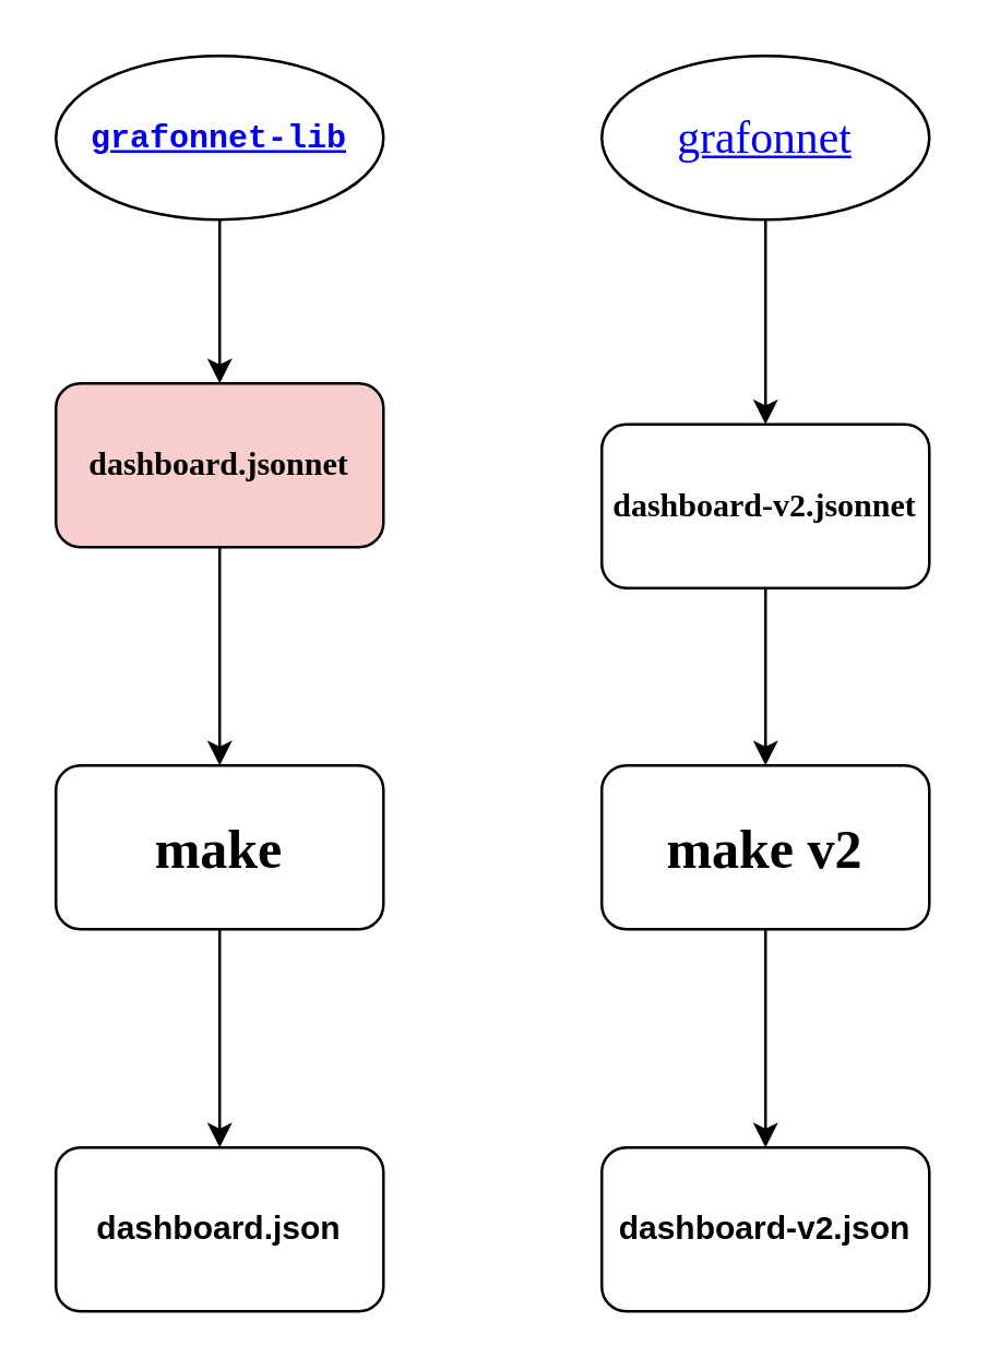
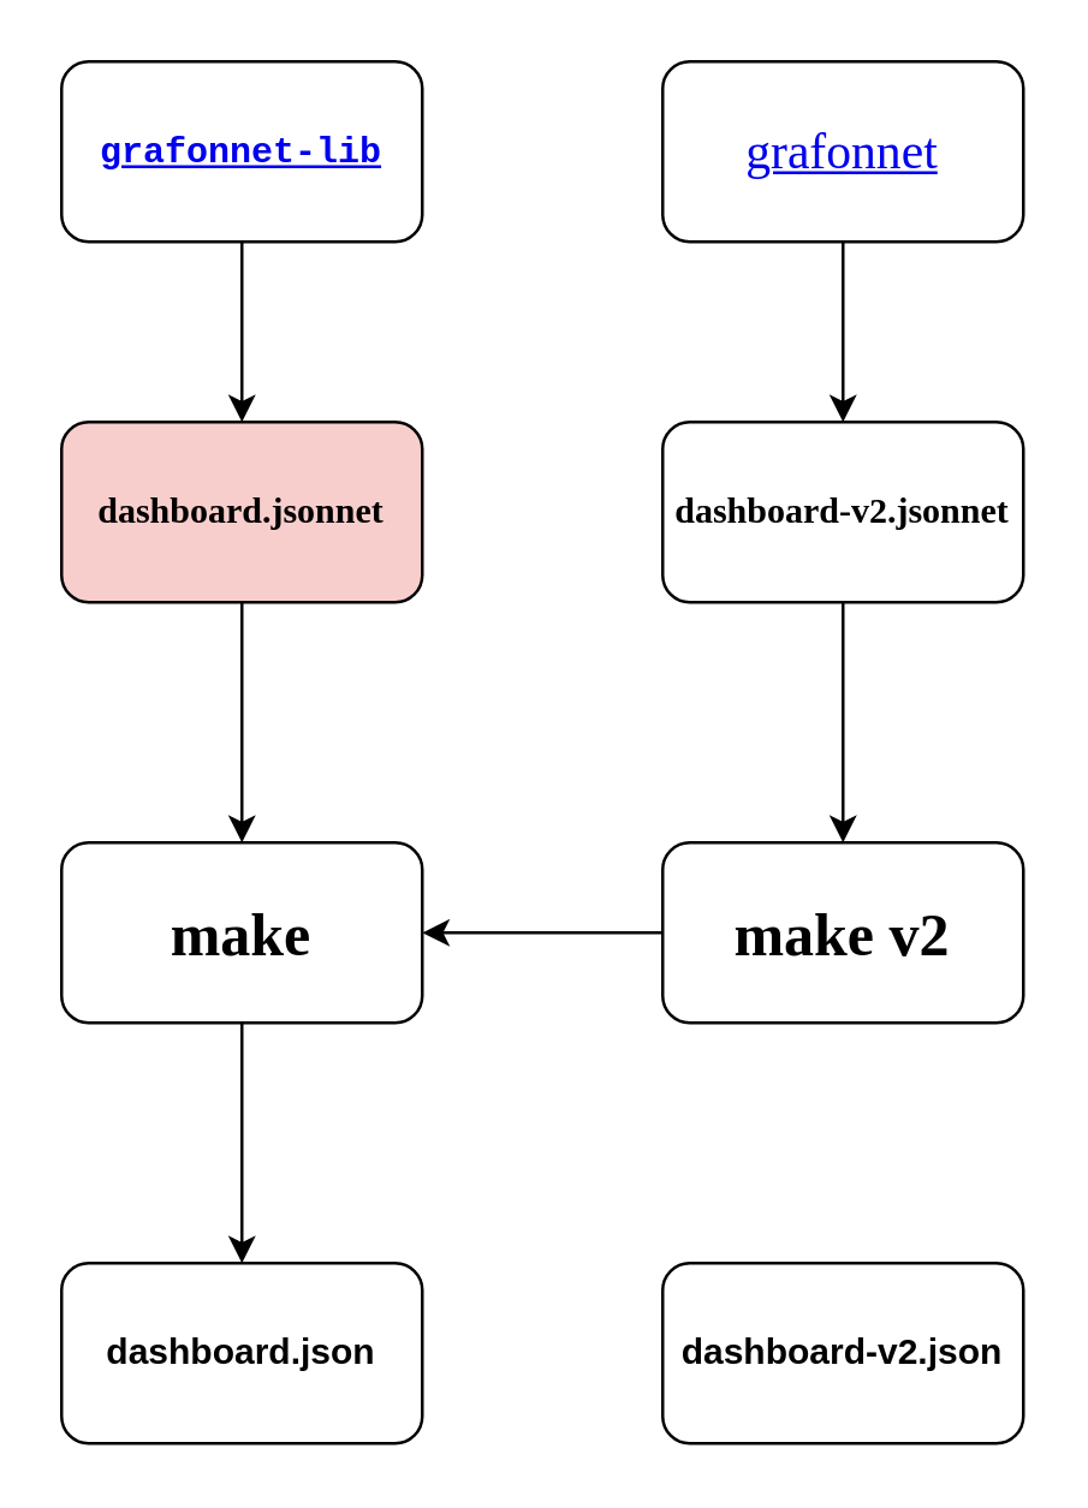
  <mxCell id="0" />
  <mxCell id="1" parent="0" />
  <mxCell id="2" value="" style="edgeStyle=orthogonalEdgeStyle;rounded=0;orthogonalLoop=1;jettySize=auto;html=1;" edge="1" parent="1" source="3" target="7"><mxGeometry relative="1" as="geometry" /></mxCell>
  <mxCell id="3" value="&lt;font face=&quot;Comic Sans MS&quot;&gt;&lt;b&gt;dashboard.jsonnet&lt;/b&gt;&lt;/font&gt;" style="rounded=1;whiteSpace=wrap;html=1;fillColor=#f8cecc;" vertex="1" parent="1"><mxGeometry x="20" y="140" width="120" height="60" as="geometry" /></mxCell>
  <mxCell id="4" value="" style="edgeStyle=orthogonalEdgeStyle;rounded=0;orthogonalLoop=1;jettySize=auto;html=1;" edge="1" parent="1" source="5" target="9"><mxGeometry relative="1" as="geometry" /></mxCell>
- <mxCell id="5" value="&lt;b&gt;&lt;font face=&quot;Comic Sans MS&quot;&gt;dashboard-v2.jsonnet&lt;/font&gt;&lt;/b&gt;" style="rounded=1;whiteSpace=wrap;html=1;" vertex="1" parent="1"><mxGeometry x="220" y="155" width="120" height="60" as="geometry" /></mxCell>
+ <mxCell id="5" value="&lt;b&gt;&lt;font face=&quot;Comic Sans MS&quot;&gt;dashboard-v2.jsonnet&lt;/font&gt;&lt;/b&gt;" style="rounded=1;whiteSpace=wrap;html=1;" vertex="1" parent="1"><mxGeometry x="220" y="140" width="120" height="60" as="geometry" /></mxCell>
  <mxCell id="6" value="" style="edgeStyle=orthogonalEdgeStyle;rounded=0;orthogonalLoop=1;jettySize=auto;html=1;" edge="1" parent="1" source="7" target="10"><mxGeometry relative="1" as="geometry" /></mxCell>
  <mxCell id="7" value="&lt;b style=&quot;&quot;&gt;&lt;font style=&quot;font-size: 20px;&quot; face=&quot;Comic Sans MS&quot;&gt;make&lt;/font&gt;&lt;/b&gt;" style="rounded=1;whiteSpace=wrap;html=1;" vertex="1" parent="1"><mxGeometry x="20" y="280" width="120" height="60" as="geometry" /></mxCell>
- <mxCell id="8" value="" style="edgeStyle=orthogonalEdgeStyle;rounded=0;orthogonalLoop=1;jettySize=auto;html=1;" edge="1" parent="1" source="9" target="11"><mxGeometry relative="1" as="geometry" /></mxCell>
+ <mxCell id="8" value="" style="edgeStyle=orthogonalEdgeStyle;rounded=0;orthogonalLoop=1;jettySize=auto;html=1;" edge="1" parent="1" source="9" target="7"><mxGeometry relative="1" as="geometry" /></mxCell>
  <mxCell id="9" value="&lt;font face=&quot;Comic Sans MS&quot; style=&quot;font-size: 20px;&quot;&gt;&lt;b&gt;make v2&lt;/b&gt;&lt;/font&gt;" style="whiteSpace=wrap;html=1;rounded=1;" vertex="1" parent="1"><mxGeometry x="220" y="280" width="120" height="60" as="geometry" /></mxCell>
  <mxCell id="10" value="&lt;b style=&quot;border-color: var(--border-color);&quot;&gt;dashboard.json&lt;/b&gt;" style="whiteSpace=wrap;html=1;rounded=1;" vertex="1" parent="1"><mxGeometry x="20" y="420" width="120" height="60" as="geometry" /></mxCell>
  <mxCell id="11" value="&lt;b&gt;dashboard-v2.json&lt;/b&gt;" style="whiteSpace=wrap;html=1;rounded=1;" vertex="1" parent="1"><mxGeometry x="220" y="420" width="120" height="60" as="geometry" /></mxCell>
  <mxCell id="12" value="" style="edgeStyle=orthogonalEdgeStyle;rounded=0;orthogonalLoop=1;jettySize=auto;html=1;" edge="1" parent="1" source="13" target="3"><mxGeometry relative="1" as="geometry" /></mxCell>
- <mxCell id="13" value="&lt;font face=&quot;Courier New&quot;&gt;&lt;b&gt;&lt;a href=&quot;https://github.com/grafana/grafonnet-lib&quot;&gt;grafonnet-lib&lt;/a&gt;&lt;/b&gt;&lt;/font&gt;" style="ellipse;whiteSpace=wrap;html=1;" vertex="1" parent="1"><mxGeometry x="20" y="20" width="120" height="60" as="geometry" /></mxCell>
+ <mxCell id="13" value="&lt;font face=&quot;Courier New&quot;&gt;&lt;b&gt;&lt;a href=&quot;https://github.com/grafana/grafonnet-lib&quot;&gt;grafonnet-lib&lt;/a&gt;&lt;/b&gt;&lt;/font&gt;" style="rounded=1;whiteSpace=wrap;html=1;" vertex="1" parent="1"><mxGeometry x="20" y="20" width="120" height="60" as="geometry" /></mxCell>
  <mxCell id="14" value="" style="edgeStyle=orthogonalEdgeStyle;rounded=0;orthogonalLoop=1;jettySize=auto;html=1;" edge="1" parent="1" source="15" target="5"><mxGeometry relative="1" as="geometry" /></mxCell>
- <mxCell id="15" value="&lt;font size=&quot;1&quot; face=&quot;Comic Sans MS&quot;&gt;&lt;a style=&quot;&quot; href=&quot;https://github.com/grafana/grafonnet&quot;&gt;&lt;span style=&quot;font-size: 16.667px;&quot;&gt;grafonnet&lt;/span&gt;&lt;/a&gt;&lt;/font&gt;" style="ellipse;whiteSpace=wrap;html=1;" vertex="1" parent="1"><mxGeometry x="220" y="20" width="120" height="60" as="geometry" /></mxCell>
+ <mxCell id="15" value="&lt;font size=&quot;1&quot; face=&quot;Comic Sans MS&quot;&gt;&lt;a style=&quot;&quot; href=&quot;https://github.com/grafana/grafonnet&quot;&gt;&lt;span style=&quot;font-size: 16.667px;&quot;&gt;grafonnet&lt;/span&gt;&lt;/a&gt;&lt;/font&gt;" style="rounded=1;whiteSpace=wrap;html=1;" vertex="1" parent="1"><mxGeometry x="220" y="20" width="120" height="60" as="geometry" /></mxCell>
